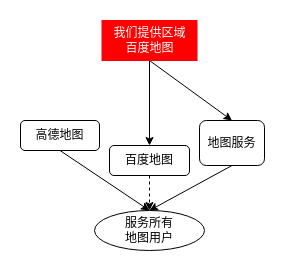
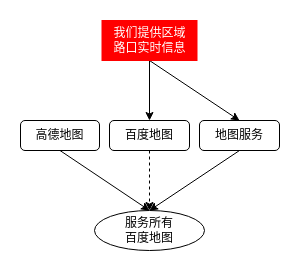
  <mxCell id="0" />
  <mxCell id="1" parent="0" />
- <mxCell id="2" value="服务所有&lt;br&gt;地图用户" style="ellipse;whiteSpace=wrap;html=1;" vertex="1" parent="1"><mxGeometry x="94" y="210" width="110" height="40" as="geometry" /></mxCell>
+ <mxCell id="2" value="服务所有&lt;br&gt;百度地图" style="ellipse;whiteSpace=wrap;html=1;" vertex="1" parent="1"><mxGeometry x="94" y="210" width="110" height="40" as="geometry" /></mxCell>
  <mxCell id="3" style="rounded=0;orthogonalLoop=1;jettySize=auto;html=1;exitX=0.5;exitY=1;exitDx=0;exitDy=0;entryX=0.5;entryY=0;entryDx=0;entryDy=0;" edge="1" parent="1" source="4" target="2"><mxGeometry relative="1" as="geometry" /></mxCell>
  <mxCell id="4" value="高德地图" style="rounded=1;whiteSpace=wrap;html=1;" vertex="1" parent="1"><mxGeometry x="20" y="120" width="79" height="30" as="geometry" /></mxCell>
  <mxCell id="5" style="edgeStyle=none;rounded=0;orthogonalLoop=1;jettySize=auto;html=1;exitX=0.5;exitY=1;exitDx=0;exitDy=0;dashed=1;" edge="1" parent="1" source="6" target="2"><mxGeometry relative="1" as="geometry" /></mxCell>
- <mxCell id="6" value="百度地图" style="rounded=1;whiteSpace=wrap;html=1;" vertex="1" parent="1"><mxGeometry x="109" y="145" width="80" height="30" as="geometry" /></mxCell>
+ <mxCell id="6" value="百度地图" style="rounded=1;whiteSpace=wrap;html=1;" vertex="1" parent="1"><mxGeometry x="109" y="120" width="80" height="30" as="geometry" /></mxCell>
  <mxCell id="7" style="edgeStyle=none;rounded=0;orthogonalLoop=1;jettySize=auto;html=1;exitX=0.5;exitY=1;exitDx=0;exitDy=0;entryX=0.5;entryY=0;entryDx=0;entryDy=0;" edge="1" parent="1" source="8" target="2"><mxGeometry relative="1" as="geometry" /></mxCell>
- <mxCell id="8" value="地图服务" style="rounded=1;whiteSpace=wrap;html=1;" vertex="1" parent="1"><mxGeometry x="199" y="120" width="65" height="45" as="geometry" /></mxCell>
+ <mxCell id="8" value="地图服务" style="rounded=1;whiteSpace=wrap;html=1;" vertex="1" parent="1"><mxGeometry x="199" y="120" width="80" height="30" as="geometry" /></mxCell>
  <mxCell id="9" style="edgeStyle=none;rounded=0;orthogonalLoop=1;jettySize=auto;html=1;entryX=0.5;entryY=0;entryDx=0;entryDy=0;" edge="1" parent="1" source="11" target="6"><mxGeometry relative="1" as="geometry" /></mxCell>
  <mxCell id="10" style="edgeStyle=none;rounded=0;orthogonalLoop=1;jettySize=auto;html=1;exitX=0.5;exitY=1;exitDx=0;exitDy=0;entryX=0.5;entryY=0;entryDx=0;entryDy=0;" edge="1" parent="1" source="11" target="8"><mxGeometry relative="1" as="geometry" /></mxCell>
- <mxCell id="11" value="&lt;font color=&quot;#ffffff&quot;&gt;我们提供区域&lt;br&gt;百度地图&lt;/font&gt;" style="rounded=0;whiteSpace=wrap;html=1;strokeColor=#FF0000;fillColor=#FF0000;" vertex="1" parent="1"><mxGeometry x="101.5" y="20" width="95" height="40" as="geometry" /></mxCell>
+ <mxCell id="11" value="&lt;font color=&quot;#ffffff&quot;&gt;我们提供区域&lt;br&gt;路口实时信息&lt;/font&gt;" style="rounded=0;whiteSpace=wrap;html=1;strokeColor=#FF0000;fillColor=#FF0000;" vertex="1" parent="1"><mxGeometry x="101.5" y="20" width="95" height="40" as="geometry" /></mxCell>
